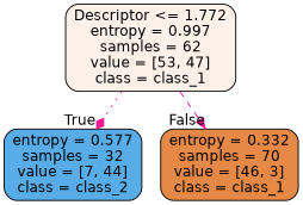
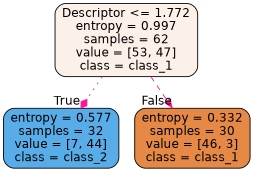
  digraph {
    node [color=black fontname=helvetica shape=box style="filled, rounded"]
    edge [fontname=helvetica labeldistance=2.5 color=deeppink]
    n1 [fillcolor="#fcf1e9" label="Descriptor <= 1.772\nentropy = 0.997\nsamples = 62\nvalue = [53, 47]\nclass = class_1"]
    n2 [fillcolor="#58ade9" label="entropy = 0.577\nsamples = 32\nvalue = [7, 44]\nclass = class_2"]
-   n3 [fillcolor="#e78946" label="entropy = 0.332\nsamples = 70\nvalue = [46, 3]\nclass = class_1"]
+   n3 [fillcolor="#e78946" label="entropy = 0.332\nsamples = 30\nvalue = [46, 3]\nclass = class_1"]
    n1 -> n2 [headlabel=True labelangle=45 style=dotted arrowhead=diamond]
    n1 -> n3 [headlabel=False labelangle=-45 style=dashed arrowhead=normal]
  }
